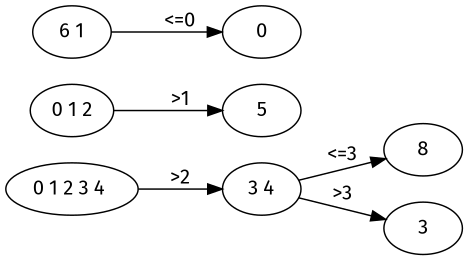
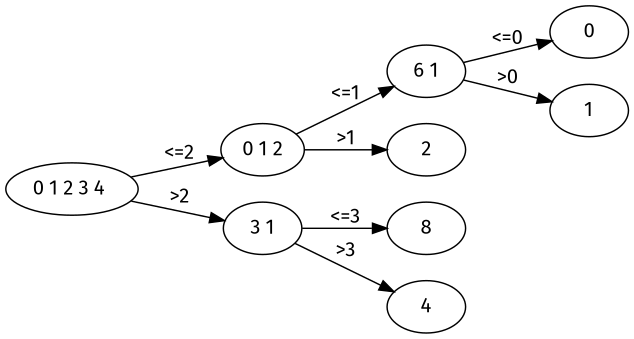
  digraph {
    fontname="Fira Sans"
    rankdir=LR
    node [fontname="Fira Sans"]
    edge [fontname="Fira Sans"]
    n1 [label="0 1 2 3 4 "]
    n2 [label="0 1 2"]
-   n3 [label="3 4"]
+   n3 [label="3 1"]
    n4 [label="6 1"]
-   n5 [label=5]
+   n5 [label=2]
    n6 [label=8]
-   n7 [label=3]
+   n7 [label=4]
    n8 [label=0]
+   n9 [label=1]
+   n1 -> n2 [label="<=2"]
    n1 -> n3 [label=">2"]
+   n2 -> n4 [label="<=1"]
    n2 -> n5 [label=">1"]
    n3 -> n6 [label="<=3"]
    n3 -> n7 [label=">3"]
    n4 -> n8 [label="<=0"]
+   n4 -> n9 [label=">0"]
  }
